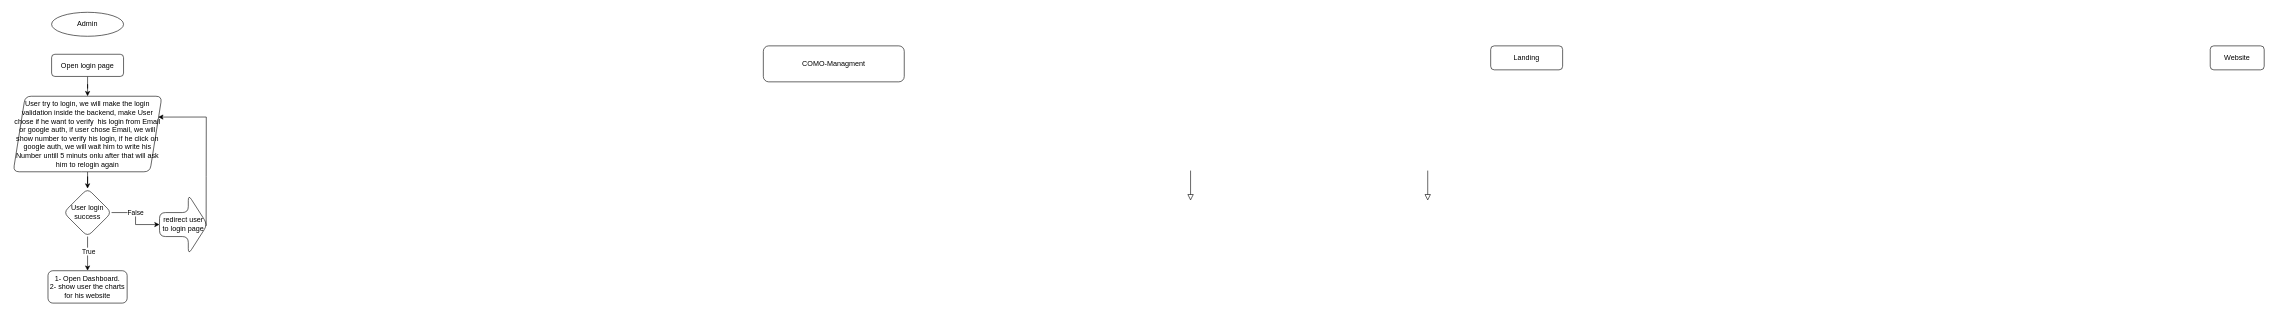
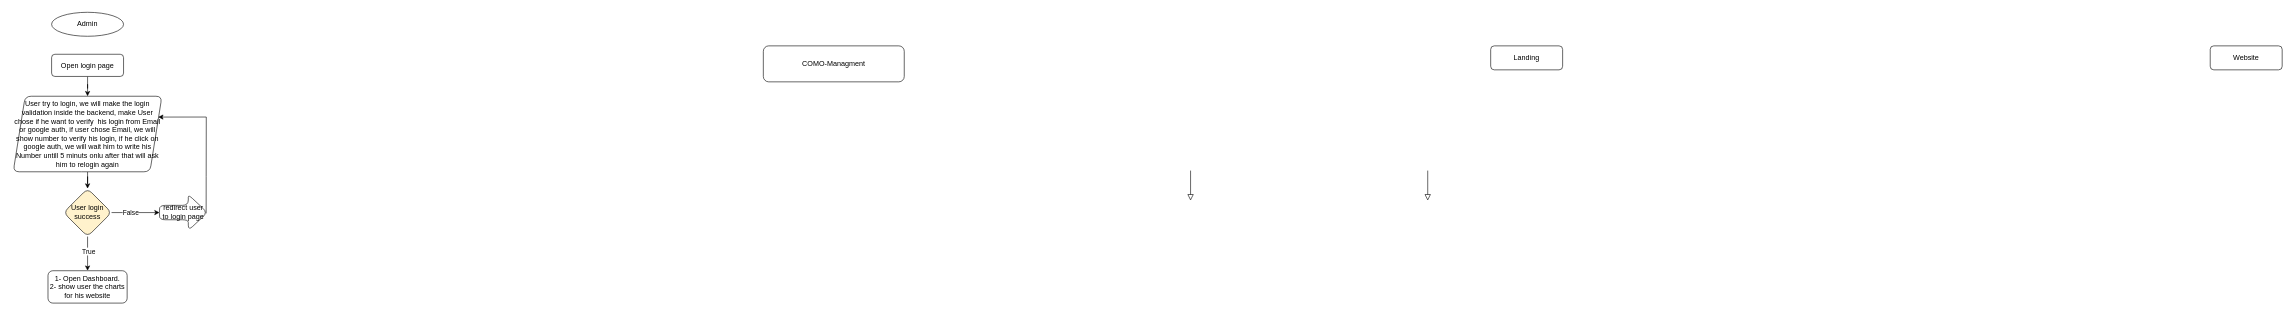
  <mxCell id="0" />
  <mxCell id="1" parent="0" />
  <mxCell id="2" value="Admin" style="ellipse;whiteSpace=wrap;html=1;" parent="1" vertex="1"><mxGeometry x="84" y="20" width="120" height="40" as="geometry" /></mxCell>
  <mxCell id="3" value="COMO-Managment" style="rounded=1;whiteSpace=wrap;html=1;fontSize=12;glass=0;strokeWidth=1;shadow=0;" parent="1" vertex="1"><mxGeometry x="1271" y="76" width="235" height="60" as="geometry" /></mxCell>
- <mxCell id="4" value="Website" style="rounded=1;whiteSpace=wrap;html=1;fontSize=12;glass=0;strokeWidth=1;shadow=0;" parent="1" vertex="1"><mxGeometry x="3684" y="76" width="90" height="40" as="geometry" /></mxCell>
+ <mxCell id="4" value="Website" style="rounded=1;whiteSpace=wrap;html=1;fontSize=12;glass=0;strokeWidth=1;shadow=0;" parent="1" vertex="1"><mxGeometry x="3684" y="76" width="120" height="40" as="geometry" /></mxCell>
  <mxCell id="5" value="Landing" style="rounded=1;whiteSpace=wrap;html=1;fontSize=12;glass=0;strokeWidth=1;shadow=0;" parent="1" vertex="1"><mxGeometry x="2484" y="76" width="120" height="40" as="geometry" /></mxCell>
  <mxCell id="6" value="" style="rounded=0;html=1;jettySize=auto;orthogonalLoop=1;fontSize=11;endArrow=block;endFill=0;endSize=8;strokeWidth=1;shadow=0;labelBackgroundColor=none;edgeStyle=orthogonalEdgeStyle;" edge="1" parent="1"><mxGeometry relative="1" as="geometry"><mxPoint x="1983.5" y="284" as="sourcePoint" /><mxPoint x="1983.5" y="334" as="targetPoint" /></mxGeometry></mxCell>
  <mxCell id="7" value="" style="rounded=0;html=1;jettySize=auto;orthogonalLoop=1;fontSize=11;endArrow=block;endFill=0;endSize=8;strokeWidth=1;shadow=0;labelBackgroundColor=none;edgeStyle=orthogonalEdgeStyle;" edge="1" parent="1"><mxGeometry relative="1" as="geometry"><mxPoint x="2379" y="284" as="sourcePoint" /><mxPoint x="2379" y="334" as="targetPoint" /></mxGeometry></mxCell>
  <mxCell id="8" value="" style="edgeStyle=orthogonalEdgeStyle;rounded=0;orthogonalLoop=1;jettySize=auto;html=1;" edge="1" parent="1" source="9" target="11"><mxGeometry relative="1" as="geometry" /></mxCell>
  <mxCell id="9" value="Open login page" style="whiteSpace=wrap;html=1;rounded=1;glass=0;strokeWidth=1;shadow=0;" vertex="1" parent="1"><mxGeometry x="84" y="90" width="120" height="37" as="geometry" /></mxCell>
  <mxCell id="10" value="" style="edgeStyle=orthogonalEdgeStyle;rounded=0;orthogonalLoop=1;jettySize=auto;html=1;" edge="1" parent="1" source="11" target="16"><mxGeometry relative="1" as="geometry" /></mxCell>
  <mxCell id="11" value="User try to login, we will make the login validation inside the backend, make User chose if he want to verify&amp;nbsp; his login from Email or google auth, if user chose Email, we will show number to verify his login, if he click on google auth, we will wait him to write his Number untill 5 minuts onlu after that will ask him to relogin again" style="shape=parallelogram;perimeter=parallelogramPerimeter;whiteSpace=wrap;html=1;fixedSize=1;rounded=1;glass=0;strokeWidth=1;shadow=0;" vertex="1" parent="1"><mxGeometry x="20" y="160" width="248" height="126" as="geometry" /></mxCell>
  <mxCell id="12" value="" style="edgeStyle=orthogonalEdgeStyle;rounded=0;orthogonalLoop=1;jettySize=auto;html=1;" edge="1" parent="1" source="16" target="17"><mxGeometry relative="1" as="geometry" /></mxCell>
  <mxCell id="13" value="False" style="edgeLabel;html=1;align=center;verticalAlign=middle;resizable=0;points=[];" vertex="1" connectable="0" parent="12"><mxGeometry x="-0.229" y="1" relative="1" as="geometry"><mxPoint as="offset" /></mxGeometry></mxCell>
  <mxCell id="14" value="" style="edgeStyle=orthogonalEdgeStyle;rounded=0;orthogonalLoop=1;jettySize=auto;html=1;" edge="1" parent="1" source="16" target="19"><mxGeometry relative="1" as="geometry" /></mxCell>
  <mxCell id="15" value="True" style="edgeLabel;html=1;align=center;verticalAlign=middle;resizable=0;points=[];" vertex="1" connectable="0" parent="14"><mxGeometry x="-0.156" y="1" relative="1" as="geometry"><mxPoint as="offset" /></mxGeometry></mxCell>
- <mxCell id="16" value="User login success" style="rhombus;whiteSpace=wrap;html=1;rounded=1;glass=0;strokeWidth=1;shadow=0;" vertex="1" parent="1"><mxGeometry x="104" y="314" width="80" height="80" as="geometry" /></mxCell>
- <mxCell id="17" value="redirect user to login page" style="shape=singleArrow;whiteSpace=wrap;html=1;arrowWidth=0.4;arrowSize=0.4;rounded=1;glass=0;strokeWidth=1;shadow=0;" vertex="1" parent="1"><mxGeometry x="264" y="324" width="80" height="100" as="geometry" /></mxCell>
+ <mxCell id="16" value="User login success" style="rhombus;whiteSpace=wrap;html=1;rounded=1;glass=0;strokeWidth=1;shadow=0;fillColor=#fff2cc;" vertex="1" parent="1"><mxGeometry x="104" y="314" width="80" height="80" as="geometry" /></mxCell>
+ <mxCell id="17" value="redirect user to login page" style="shape=singleArrow;whiteSpace=wrap;html=1;arrowWidth=0.4;arrowSize=0.4;rounded=1;glass=0;strokeWidth=1;shadow=0;" vertex="1" parent="1"><mxGeometry x="264" y="324" width="80" height="60" as="geometry" /></mxCell>
  <mxCell id="18" style="edgeStyle=orthogonalEdgeStyle;rounded=0;orthogonalLoop=1;jettySize=auto;html=1;entryX=0.975;entryY=0.355;entryDx=0;entryDy=0;entryPerimeter=0;exitX=0.972;exitY=0.523;exitDx=0;exitDy=0;exitPerimeter=0;" edge="1" parent="1" source="17"><mxGeometry relative="1" as="geometry"><mxPoint x="321" y="314" as="sourcePoint" /><mxPoint x="261.8" y="194.73" as="targetPoint" /><Array as="points"><mxPoint x="342" y="294" /><mxPoint x="342" y="195" /></Array></mxGeometry></mxCell>
  <mxCell id="19" value="1- Open Dashboard.&lt;br&gt;2- show user the charts for his website" style="rounded=1;whiteSpace=wrap;html=1;glass=0;strokeWidth=1;shadow=0;" vertex="1" parent="1"><mxGeometry x="78" y="451" width="132" height="54" as="geometry" /></mxCell>
